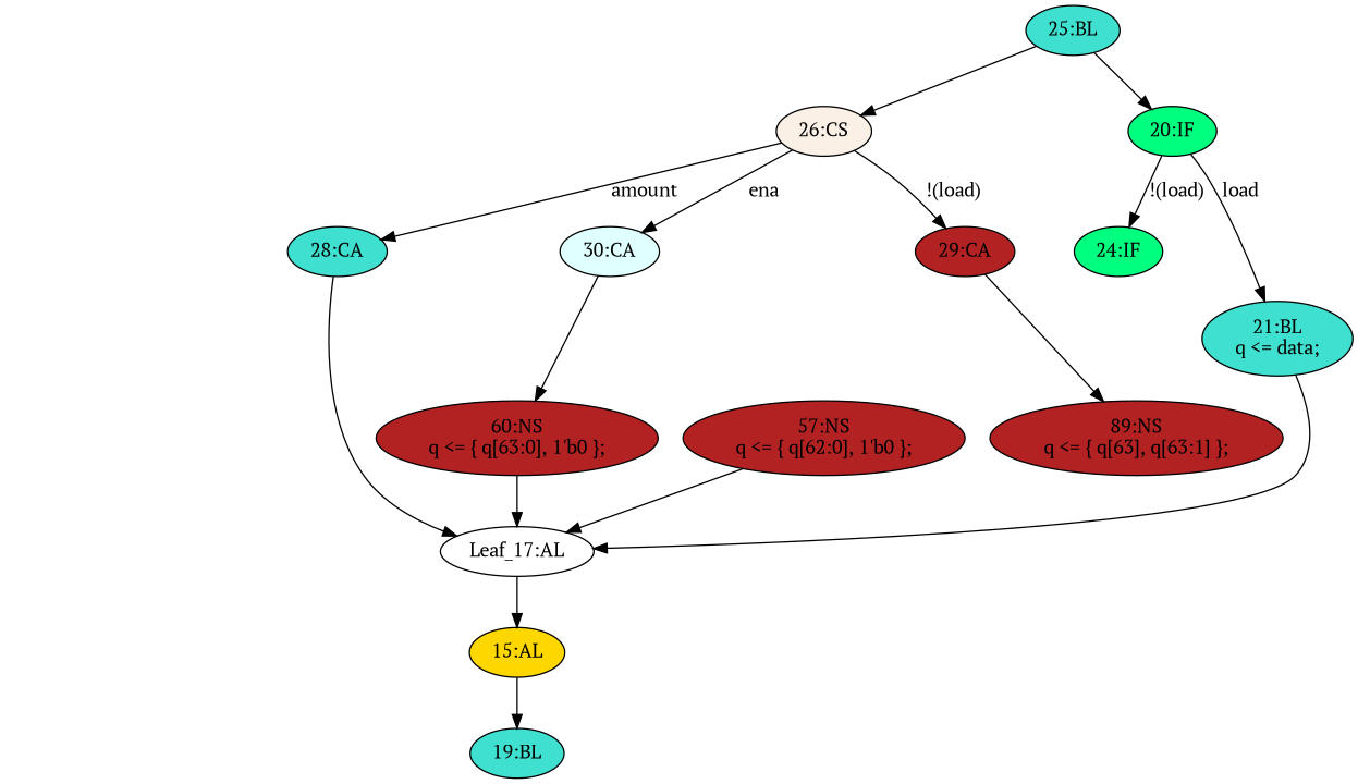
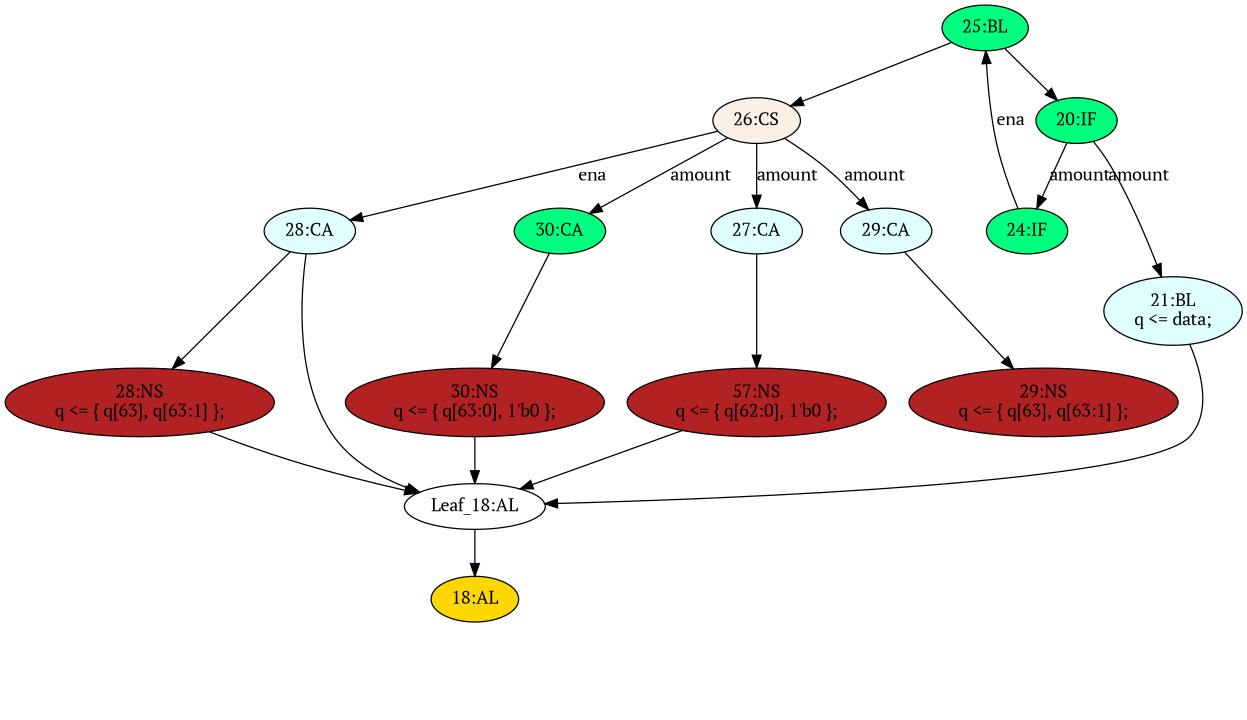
  strict digraph {
    fontname="PT Serif"
    node [fillcolor=lightcyan fontname="PT Serif" statements="[]" style=filled typ=Case]
    edge [cond="[]" fontname="PT Serif" lineno=None]
-   n1 [ast="<pyverilog.vparser.ast.Block object at 0x7f1f30df7090>" fillcolor=turquoise label="21:BL\nq <= data;" statements="[<pyverilog.vparser.ast.NonblockingSubstitution object at 0x7f1f30de3210>]" typ=Block]
-   n2 [def_var="['q']" label="Leaf_17:AL" fillcolor="" statements="" style="" typ=""]
-   n3 [ast="<pyverilog.vparser.ast.Always object at 0x7f1f30df71d0>" clk_sens=True fillcolor=gold label="15:AL" sens="['clk']" typ=Always use_var="['load', 'ena', 'amount', 'data', 'q']"]
-   n4 [ast="<pyverilog.vparser.ast.Block object at 0x7f1f30de3d10>" fillcolor=turquoise label="19:BL" typ=Block]
+   n1 [ast="<pyverilog.vparser.ast.Block object at 0x7f1f30df7090>" label="21:BL\nq <= data;" statements="[<pyverilog.vparser.ast.NonblockingSubstitution object at 0x7f1f30de3210>]" typ=Block]
+   n2 [def_var="['q']" label="Leaf_18:AL" fillcolor="" statements="" style="" typ=""]
+   n3 [ast="<pyverilog.vparser.ast.Always object at 0x7f1f30df71d0>" clk_sens=True fillcolor=gold label="18:AL" sens="['clk']" typ=Always use_var="['load', 'ena', 'amount', 'data', 'q']"]
    n5 [ast="<pyverilog.vparser.ast.IfStatement object at 0x7f1f30d8ecd0>" fillcolor=springgreen label="24:IF" typ=IfStatement]
-   n6 [ast="<pyverilog.vparser.ast.Block object at 0x7f1f30d8ebd0>" fillcolor=turquoise label="25:BL" typ=Block]
+   n6 [ast="<pyverilog.vparser.ast.Block object at 0x7f1f30d8ebd0>" fillcolor=springgreen label="25:BL" typ=Block]
    n7 [ast="<pyverilog.vparser.ast.CaseStatement object at 0x7f1f31046550>" fillcolor=linen label="26:CS" typ=CaseStatement]
    n8 [ast="<pyverilog.vparser.ast.IfStatement object at 0x7f1f30de3ed0>" fillcolor=springgreen label="20:IF" typ=IfStatement]
-   n9 [ast="<pyverilog.vparser.ast.Case object at 0x7f1f30c98a10>" label="30:CA"]
-   n11 [ast="<pyverilog.vparser.ast.Case object at 0x7f1f310a0950>" fillcolor=firebrick label="29:CA"]
-   n12 [ast="<pyverilog.vparser.ast.Case object at 0x7f1f30de6950>" fillcolor=turquoise label="28:CA"]
+   n9 [ast="<pyverilog.vparser.ast.Case object at 0x7f1f30c98a10>" fillcolor=springgreen label="30:CA"]
+   n10 [ast="<pyverilog.vparser.ast.Case object at 0x7f1f30df1650>" label="27:CA"]
+   n11 [ast="<pyverilog.vparser.ast.Case object at 0x7f1f310a0950>" label="29:CA"]
+   n12 [ast="<pyverilog.vparser.ast.Case object at 0x7f1f30de6950>" label="28:CA"]
    n13 [ast="<pyverilog.vparser.ast.NonblockingSubstitution object at 0x7f1f30de6650>" fillcolor=firebrick label="57:NS\nq <= { q[62:0], 1'b0 };" statements="[<pyverilog.vparser.ast.NonblockingSubstitution object at 0x7f1f30de6650>]" typ=NonblockingSubstitution]
-   n14 [ast="<pyverilog.vparser.ast.NonblockingSubstitution object at 0x7f1f30c98810>" fillcolor=firebrick label="60:NS\nq <= { q[63:0], 1'b0 };" statements="[<pyverilog.vparser.ast.NonblockingSubstitution object at 0x7f1f30c98810>]" typ=NonblockingSubstitution]
-   n15 [ast="<pyverilog.vparser.ast.NonblockingSubstitution object at 0x7f1f310a0e50>" fillcolor=firebrick label="89:NS\nq <= { q[63], q[63:1] };" statements="[<pyverilog.vparser.ast.NonblockingSubstitution object at 0x7f1f310a0e50>]" typ=NonblockingSubstitution]
+   n14 [ast="<pyverilog.vparser.ast.NonblockingSubstitution object at 0x7f1f30c98810>" fillcolor=firebrick label="30:NS\nq <= { q[63:0], 1'b0 };" statements="[<pyverilog.vparser.ast.NonblockingSubstitution object at 0x7f1f30c98810>]" typ=NonblockingSubstitution]
+   n15 [ast="<pyverilog.vparser.ast.NonblockingSubstitution object at 0x7f1f310a0e50>" fillcolor=firebrick label="29:NS\nq <= { q[63], q[63:1] };" statements="[<pyverilog.vparser.ast.NonblockingSubstitution object at 0x7f1f310a0e50>]" typ=NonblockingSubstitution]
+   n16 [ast="<pyverilog.vparser.ast.NonblockingSubstitution object at 0x7f1f30de6550>" fillcolor=firebrick label="28:NS\nq <= { q[63], q[63:1] };" statements="[<pyverilog.vparser.ast.NonblockingSubstitution object at 0x7f1f30de6550>]" typ=NonblockingSubstitution]
    n1 -> n2
    n2 -> n3 [cond="" lineno=""]
-   n3 -> n4
+   n5 -> n6 [cond="['ena']" label=ena lineno=24]
    n6 -> n7
    n6 -> n8
-   n7 -> n9 [cond="['amount']" label=ena lineno=26]
-   n7 -> n11 [cond="['amount']" label="!(load)" lineno=26]
-   n7 -> n12 [cond="['amount']" label=amount lineno=26]
-   n8 -> n1 [cond="['load']" label=load lineno=20]
-   n8 -> n5 [cond="['load']" label="!(load)" lineno=20]
+   n7 -> n9 [cond="['amount']" label=amount lineno=26]
+   n7 -> n10 [cond="['amount']" label=amount lineno=26]
+   n7 -> n11 [cond="['amount']" label=amount lineno=26]
+   n7 -> n12 [cond="['amount']" label=ena lineno=26]
+   n8 -> n1 [cond="['load']" label=amount lineno=20]
+   n8 -> n5 [cond="['load']" label=amount lineno=20]
    n9 -> n14
+   n10 -> n13
    n11 -> n15
    n12 -> n2
+   n12 -> n16
    n13 -> n2
    n14 -> n2
+   n16 -> n2
  }
